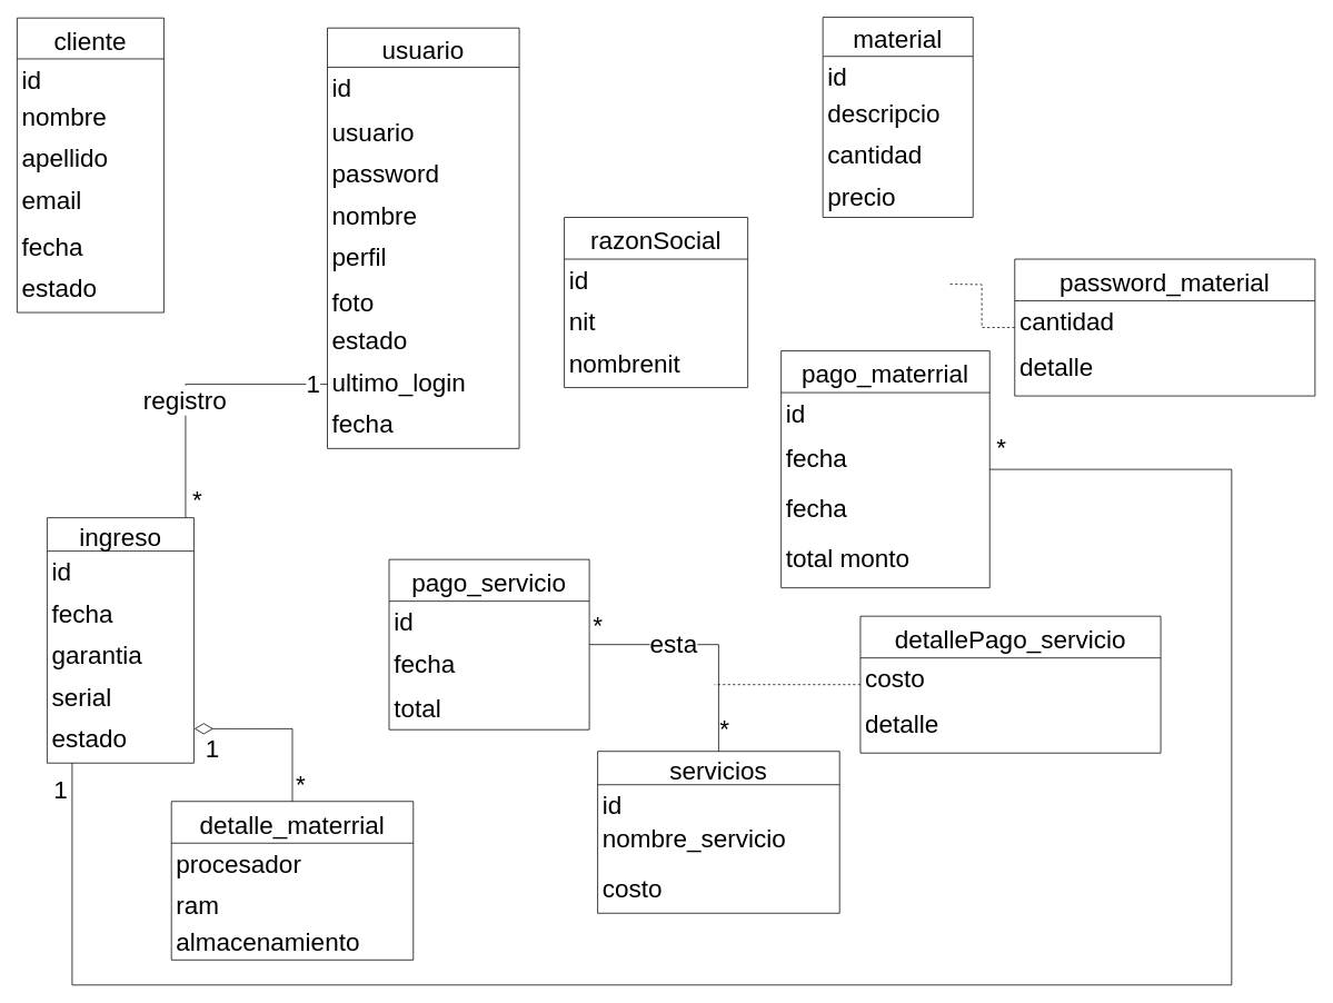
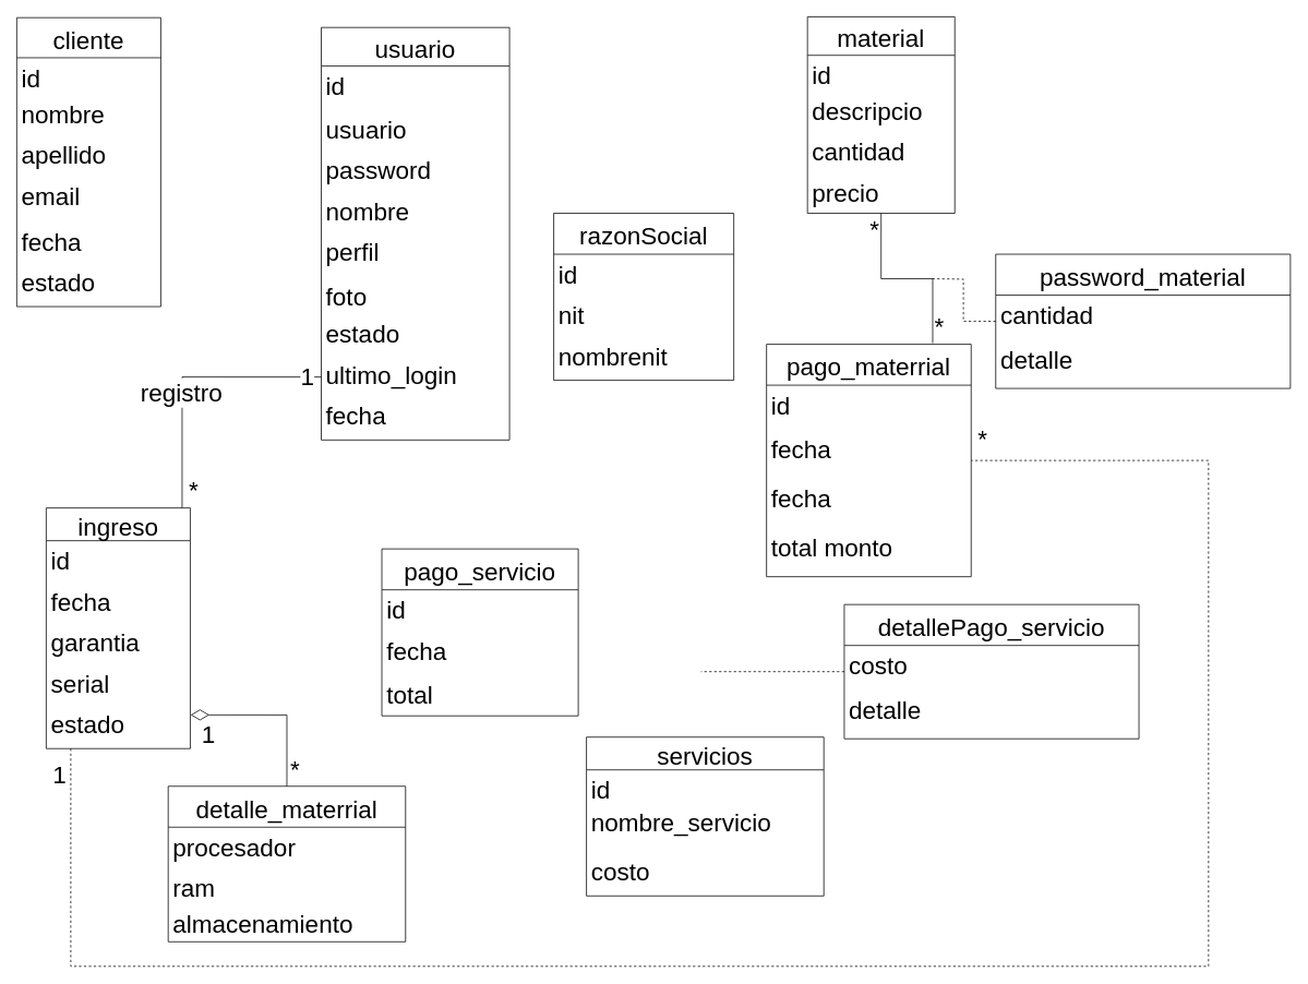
  <mxCell id="0" />
  <mxCell id="1" parent="0" />
  <mxCell id="2" value="1" style="edgeStyle=orthogonalEdgeStyle;rounded=0;orthogonalLoop=1;jettySize=auto;html=1;endArrow=none;endFill=0;fontSize=30;" parent="1" source="5" target="25" edge="1"><mxGeometry x="-0.897" relative="1" as="geometry"><mxPoint as="offset" /><Array as="points"><mxPoint x="452" y="460" /><mxPoint x="222" y="460" /></Array></mxGeometry></mxCell>
  <mxCell id="3" value="*" style="edgeLabel;html=1;align=center;verticalAlign=middle;resizable=0;points=[];fontSize=30;" parent="2" vertex="1" connectable="0"><mxGeometry x="0.859" relative="1" as="geometry"><mxPoint x="13" as="offset" /></mxGeometry></mxCell>
  <mxCell id="4" value="registro" style="edgeLabel;html=1;align=center;verticalAlign=middle;resizable=0;points=[];fontSize=30;" parent="2" vertex="1" connectable="0"><mxGeometry x="0.142" y="-2" relative="1" as="geometry"><mxPoint as="offset" /></mxGeometry></mxCell>
  <mxCell id="5" value="usuario" style="swimlane;fontStyle=0;childLayout=stackLayout;horizontal=1;startSize=47;fillColor=none;horizontalStack=0;resizeParent=1;resizeParentMax=0;resizeLast=0;collapsible=1;marginBottom=0;fontSize=30;" parent="1" vertex="1"><mxGeometry x="392" y="33" width="230" height="504" as="geometry" /></mxCell>
  <mxCell id="6" value="id    " style="text;strokeColor=none;fillColor=none;align=left;verticalAlign=top;spacingLeft=4;spacingRight=4;overflow=hidden;rotatable=0;points=[[0,0.5],[1,0.5]];portConstraint=eastwest;fontSize=30;" parent="5" vertex="1"><mxGeometry y="47" width="230" height="53" as="geometry" /></mxCell>
  <mxCell id="7" value="usuario" style="text;strokeColor=none;fillColor=none;align=left;verticalAlign=top;spacingLeft=4;spacingRight=4;overflow=hidden;rotatable=0;points=[[0,0.5],[1,0.5]];portConstraint=eastwest;fontSize=30;" parent="5" vertex="1"><mxGeometry y="100" width="230" height="50" as="geometry" /></mxCell>
  <mxCell id="8" value="password" style="text;strokeColor=none;fillColor=none;align=left;verticalAlign=top;spacingLeft=4;spacingRight=4;overflow=hidden;rotatable=0;points=[[0,0.5],[1,0.5]];portConstraint=eastwest;fontSize=30;" parent="5" vertex="1"><mxGeometry y="150" width="230" height="50" as="geometry" /></mxCell>
  <mxCell id="9" value="nombre" style="text;strokeColor=none;fillColor=none;align=left;verticalAlign=top;spacingLeft=4;spacingRight=4;overflow=hidden;rotatable=0;points=[[0,0.5],[1,0.5]];portConstraint=eastwest;fontSize=30;" parent="5" vertex="1"><mxGeometry y="200" width="230" height="50" as="geometry" /></mxCell>
  <mxCell id="10" value="perfil" style="text;strokeColor=none;fillColor=none;align=left;verticalAlign=top;spacingLeft=4;spacingRight=4;overflow=hidden;rotatable=0;points=[[0,0.5],[1,0.5]];portConstraint=eastwest;fontSize=30;" parent="5" vertex="1"><mxGeometry y="250" width="230" height="54" as="geometry" /></mxCell>
  <mxCell id="11" value="foto" style="text;strokeColor=none;fillColor=none;align=left;verticalAlign=top;spacingLeft=4;spacingRight=4;overflow=hidden;rotatable=0;points=[[0,0.5],[1,0.5]];portConstraint=eastwest;fontSize=30;" parent="5" vertex="1"><mxGeometry y="304" width="230" height="46" as="geometry" /></mxCell>
  <mxCell id="12" value="estado" style="text;strokeColor=none;fillColor=none;align=left;verticalAlign=top;spacingLeft=4;spacingRight=4;overflow=hidden;rotatable=0;points=[[0,0.5],[1,0.5]];portConstraint=eastwest;fontSize=30;" parent="5" vertex="1"><mxGeometry y="350" width="230" height="50" as="geometry" /></mxCell>
  <mxCell id="13" value="ultimo_login" style="text;strokeColor=none;fillColor=none;align=left;verticalAlign=top;spacingLeft=4;spacingRight=4;overflow=hidden;rotatable=0;points=[[0,0.5],[1,0.5]];portConstraint=eastwest;fontSize=30;" parent="5" vertex="1"><mxGeometry y="400" width="230" height="50" as="geometry" /></mxCell>
  <mxCell id="14" value="fecha" style="text;strokeColor=none;fillColor=none;align=left;verticalAlign=top;spacingLeft=4;spacingRight=4;overflow=hidden;rotatable=0;points=[[0,0.5],[1,0.5]];portConstraint=eastwest;fontSize=30;" parent="5" vertex="1"><mxGeometry y="450" width="230" height="54" as="geometry" /></mxCell>
  <mxCell id="15" value="cliente" style="swimlane;fontStyle=0;childLayout=stackLayout;horizontal=1;startSize=49;fillColor=none;horizontalStack=0;resizeParent=1;resizeParentMax=0;resizeLast=0;collapsible=1;marginBottom=0;fontSize=30;" parent="1" vertex="1"><mxGeometry x="20" y="21" width="176" height="353" as="geometry" /></mxCell>
  <mxCell id="16" value="id" style="text;strokeColor=none;fillColor=none;align=left;verticalAlign=top;spacingLeft=4;spacingRight=4;overflow=hidden;rotatable=0;points=[[0,0.5],[1,0.5]];portConstraint=eastwest;fontSize=30;" parent="15" vertex="1"><mxGeometry y="49" width="176" height="44" as="geometry" /></mxCell>
  <mxCell id="17" value="nombre" style="text;strokeColor=none;fillColor=none;align=left;verticalAlign=top;spacingLeft=4;spacingRight=4;overflow=hidden;rotatable=0;points=[[0,0.5],[1,0.5]];portConstraint=eastwest;fontSize=30;" parent="15" vertex="1"><mxGeometry y="93" width="176" height="50" as="geometry" /></mxCell>
  <mxCell id="18" value="apellido" style="text;strokeColor=none;fillColor=none;align=left;verticalAlign=top;spacingLeft=4;spacingRight=4;overflow=hidden;rotatable=0;points=[[0,0.5],[1,0.5]];portConstraint=eastwest;fontSize=30;" parent="15" vertex="1"><mxGeometry y="143" width="176" height="50" as="geometry" /></mxCell>
  <mxCell id="19" value="email" style="text;strokeColor=none;fillColor=none;align=left;verticalAlign=top;spacingLeft=4;spacingRight=4;overflow=hidden;rotatable=0;points=[[0,0.5],[1,0.5]];portConstraint=eastwest;fontSize=30;" parent="15" vertex="1"><mxGeometry y="193" width="176" height="56" as="geometry" /></mxCell>
  <mxCell id="20" value="fecha" style="text;strokeColor=none;fillColor=none;align=left;verticalAlign=top;spacingLeft=4;spacingRight=4;overflow=hidden;rotatable=0;points=[[0,0.5],[1,0.5]];portConstraint=eastwest;fontSize=30;" parent="15" vertex="1"><mxGeometry y="249" width="176" height="50" as="geometry" /></mxCell>
  <mxCell id="21" value="estado" style="text;strokeColor=none;fillColor=none;align=left;verticalAlign=top;spacingLeft=4;spacingRight=4;overflow=hidden;rotatable=0;points=[[0,0.5],[1,0.5]];portConstraint=eastwest;fontSize=30;" parent="15" vertex="1"><mxGeometry y="299" width="176" height="54" as="geometry" /></mxCell>
- <mxCell id="22" style="edgeStyle=orthogonalEdgeStyle;rounded=0;orthogonalLoop=1;jettySize=auto;html=1;endArrow=none;endFill=0;" edge="1" parent="1" source="25" target="66"><mxGeometry relative="1" as="geometry"><Array as="points"><mxPoint x="86" y="1180" /><mxPoint x="1476" y="1180" /><mxPoint x="1476" y="562" /></Array></mxGeometry></mxCell>
+ <mxCell id="22" style="edgeStyle=orthogonalEdgeStyle;rounded=0;orthogonalLoop=1;jettySize=auto;html=1;endArrow=none;endFill=0;dashed=1;" edge="1" parent="1" source="25" target="66"><mxGeometry relative="1" as="geometry"><Array as="points"><mxPoint x="86" y="1180" /><mxPoint x="1476" y="1180" /><mxPoint x="1476" y="562" /></Array></mxGeometry></mxCell>
  <mxCell id="23" value="1" style="edgeLabel;html=1;align=center;verticalAlign=middle;resizable=0;points=[];fontSize=30;" vertex="1" connectable="0" parent="22"><mxGeometry x="-0.984" y="-1" relative="1" as="geometry"><mxPoint x="-14" y="10" as="offset" /></mxGeometry></mxCell>
  <mxCell id="24" value="*" style="edgeLabel;html=1;align=center;verticalAlign=middle;resizable=0;points=[];fontSize=30;" vertex="1" connectable="0" parent="22"><mxGeometry x="0.945" y="-6" relative="1" as="geometry"><mxPoint x="-58" y="-22" as="offset" /></mxGeometry></mxCell>
  <mxCell id="25" value="ingreso" style="swimlane;fontStyle=0;childLayout=stackLayout;horizontal=1;startSize=40;fillColor=none;horizontalStack=0;resizeParent=1;resizeParentMax=0;resizeLast=0;collapsible=1;marginBottom=0;fontSize=30;" parent="1" vertex="1"><mxGeometry x="56" y="620" width="176" height="294" as="geometry" /></mxCell>
  <mxCell id="26" value="id" style="text;strokeColor=none;fillColor=none;align=left;verticalAlign=top;spacingLeft=4;spacingRight=4;overflow=hidden;rotatable=0;points=[[0,0.5],[1,0.5]];portConstraint=eastwest;fontSize=30;" parent="25" vertex="1"><mxGeometry y="40" width="176" height="50" as="geometry" /></mxCell>
  <mxCell id="27" value="fecha" style="text;strokeColor=none;fillColor=none;align=left;verticalAlign=top;spacingLeft=4;spacingRight=4;overflow=hidden;rotatable=0;points=[[0,0.5],[1,0.5]];portConstraint=eastwest;fontSize=30;" parent="25" vertex="1"><mxGeometry y="90" width="176" height="50" as="geometry" /></mxCell>
  <mxCell id="28" value="garantia" style="text;strokeColor=none;fillColor=none;align=left;verticalAlign=top;spacingLeft=4;spacingRight=4;overflow=hidden;rotatable=0;points=[[0,0.5],[1,0.5]];portConstraint=eastwest;fontSize=30;" parent="25" vertex="1"><mxGeometry y="140" width="176" height="50" as="geometry" /></mxCell>
  <mxCell id="29" value="serial" style="text;strokeColor=none;fillColor=none;align=left;verticalAlign=top;spacingLeft=4;spacingRight=4;overflow=hidden;rotatable=0;points=[[0,0.5],[1,0.5]];portConstraint=eastwest;fontSize=30;" parent="25" vertex="1"><mxGeometry y="190" width="176" height="50" as="geometry" /></mxCell>
  <mxCell id="30" value="estado" style="text;strokeColor=none;fillColor=none;align=left;verticalAlign=top;spacingLeft=4;spacingRight=4;overflow=hidden;rotatable=0;points=[[0,0.5],[1,0.5]];portConstraint=eastwest;fontSize=30;" parent="25" vertex="1"><mxGeometry y="240" width="176" height="54" as="geometry" /></mxCell>
  <mxCell id="31" value="" style="edgeStyle=orthogonalEdgeStyle;rounded=0;orthogonalLoop=1;jettySize=auto;html=1;fontSize=30;endArrow=diamondThin;endFill=0;endSize=20;entryX=1.002;entryY=0.238;entryDx=0;entryDy=0;entryPerimeter=0;" parent="1" source="34" target="30" edge="1"><mxGeometry relative="1" as="geometry" /></mxCell>
  <mxCell id="32" value="1" style="edgeLabel;html=1;align=center;verticalAlign=middle;resizable=0;points=[];fontSize=30;" parent="31" vertex="1" connectable="0"><mxGeometry x="0.377" y="-3" relative="1" as="geometry"><mxPoint x="-43" y="27" as="offset" /></mxGeometry></mxCell>
  <mxCell id="33" value="*" style="edgeLabel;html=1;align=center;verticalAlign=middle;resizable=0;points=[];fontSize=30;" parent="31" vertex="1" connectable="0"><mxGeometry x="-0.796" y="2" relative="1" as="geometry"><mxPoint x="11" y="-1" as="offset" /></mxGeometry></mxCell>
  <mxCell id="34" value="detalle_materrial" style="swimlane;fontStyle=0;childLayout=stackLayout;horizontal=1;startSize=50;fillColor=none;horizontalStack=0;resizeParent=1;resizeParentMax=0;resizeLast=0;collapsible=1;marginBottom=0;fontSize=30;" parent="1" vertex="1"><mxGeometry x="205" y="960" width="290" height="190" as="geometry" /></mxCell>
  <mxCell id="35" value="procesador" style="text;strokeColor=none;fillColor=none;align=left;verticalAlign=top;spacingLeft=4;spacingRight=4;overflow=hidden;rotatable=0;points=[[0,0.5],[1,0.5]];portConstraint=eastwest;fontSize=30;" parent="34" vertex="1"><mxGeometry y="50" width="290" height="50" as="geometry" /></mxCell>
  <mxCell id="36" value="ram" style="text;strokeColor=none;fillColor=none;align=left;verticalAlign=top;spacingLeft=4;spacingRight=4;overflow=hidden;rotatable=0;points=[[0,0.5],[1,0.5]];portConstraint=eastwest;fontSize=30;" parent="34" vertex="1"><mxGeometry y="100" width="290" height="44" as="geometry" /></mxCell>
  <mxCell id="37" value="almacenamiento" style="text;strokeColor=none;fillColor=none;align=left;verticalAlign=top;spacingLeft=4;spacingRight=4;overflow=hidden;rotatable=0;points=[[0,0.5],[1,0.5]];portConstraint=eastwest;fontSize=30;" parent="34" vertex="1"><mxGeometry y="144" width="290" height="46" as="geometry" /></mxCell>
- <mxCell id="38" style="edgeStyle=orthogonalEdgeStyle;rounded=0;orthogonalLoop=1;jettySize=auto;html=1;fontSize=30;endArrow=none;endFill=0;" parent="1" source="42" target="46" edge="1"><mxGeometry relative="1" as="geometry" /></mxCell>
- <mxCell id="39" value="*" style="edgeLabel;html=1;align=center;verticalAlign=middle;resizable=0;points=[];fontSize=30;" parent="38" vertex="1" connectable="0"><mxGeometry x="-0.865" y="-1" relative="1" as="geometry"><mxPoint x="-10" y="-26" as="offset" /></mxGeometry></mxCell>
- <mxCell id="40" value="*" style="edgeLabel;html=1;align=center;verticalAlign=middle;resizable=0;points=[];fontSize=30;" parent="38" vertex="1" connectable="0"><mxGeometry x="0.864" y="-2" relative="1" as="geometry"><mxPoint x="8" y="-10" as="offset" /></mxGeometry></mxCell>
- <mxCell id="41" value="esta" style="edgeLabel;html=1;align=center;verticalAlign=middle;resizable=0;points=[];fontSize=30;" parent="38" vertex="1" connectable="0"><mxGeometry x="-0.165" relative="1" as="geometry"><mxPoint x="-18" y="-2" as="offset" /></mxGeometry></mxCell>
  <mxCell id="42" value="pago_servicio" style="swimlane;fontStyle=0;childLayout=stackLayout;horizontal=1;startSize=50;fillColor=none;horizontalStack=0;resizeParent=1;resizeParentMax=0;resizeLast=0;collapsible=1;marginBottom=0;fontSize=30;" parent="1" vertex="1"><mxGeometry x="466" y="670" width="240" height="204" as="geometry" /></mxCell>
  <mxCell id="43" value="id" style="text;strokeColor=none;fillColor=none;align=left;verticalAlign=top;spacingLeft=4;spacingRight=4;overflow=hidden;rotatable=0;points=[[0,0.5],[1,0.5]];portConstraint=eastwest;fontSize=30;" parent="42" vertex="1"><mxGeometry y="50" width="240" height="50" as="geometry" /></mxCell>
  <mxCell id="44" value="fecha" style="text;strokeColor=none;fillColor=none;align=left;verticalAlign=top;spacingLeft=4;spacingRight=4;overflow=hidden;rotatable=0;points=[[0,0.5],[1,0.5]];portConstraint=eastwest;fontSize=30;" parent="42" vertex="1"><mxGeometry y="100" width="240" height="54" as="geometry" /></mxCell>
  <mxCell id="45" value="total" style="text;strokeColor=none;fillColor=none;align=left;verticalAlign=top;spacingLeft=4;spacingRight=4;overflow=hidden;rotatable=0;points=[[0,0.5],[1,0.5]];portConstraint=eastwest;fontSize=30;" parent="42" vertex="1"><mxGeometry y="154" width="240" height="50" as="geometry" /></mxCell>
  <mxCell id="46" value="servicios" style="swimlane;fontStyle=0;childLayout=stackLayout;horizontal=1;startSize=40;fillColor=none;horizontalStack=0;resizeParent=1;resizeParentMax=0;resizeLast=0;collapsible=1;marginBottom=0;fontSize=30;" parent="1" vertex="1"><mxGeometry x="716" y="900" width="290" height="194" as="geometry" /></mxCell>
  <mxCell id="47" value="id    " style="text;strokeColor=none;fillColor=none;align=left;verticalAlign=top;spacingLeft=4;spacingRight=4;overflow=hidden;rotatable=0;points=[[0,0.5],[1,0.5]];portConstraint=eastwest;fontSize=30;" parent="46" vertex="1"><mxGeometry y="40" width="290" height="40" as="geometry" /></mxCell>
  <mxCell id="48" value="nombre_servicio" style="text;strokeColor=none;fillColor=none;align=left;verticalAlign=top;spacingLeft=4;spacingRight=4;overflow=hidden;rotatable=0;points=[[0,0.5],[1,0.5]];portConstraint=eastwest;fontSize=30;" parent="46" vertex="1"><mxGeometry y="80" width="290" height="60" as="geometry" /></mxCell>
  <mxCell id="49" value="costo" style="text;strokeColor=none;fillColor=none;align=left;verticalAlign=top;spacingLeft=4;spacingRight=4;overflow=hidden;rotatable=0;points=[[0,0.5],[1,0.5]];portConstraint=eastwest;fontSize=30;" parent="46" vertex="1"><mxGeometry y="140" width="290" height="54" as="geometry" /></mxCell>
  <mxCell id="50" style="edgeStyle=orthogonalEdgeStyle;rounded=0;orthogonalLoop=1;jettySize=auto;html=1;dashed=1;fontSize=30;endArrow=none;endFill=0;endSize=20;" edge="1" parent="1" source="51"><mxGeometry relative="1" as="geometry"><mxPoint x="1136" y="340" as="targetPoint" /></mxGeometry></mxCell>
  <mxCell id="51" value="password_material" style="swimlane;fontStyle=0;childLayout=stackLayout;horizontal=1;startSize=50;fillColor=none;horizontalStack=0;resizeParent=1;resizeParentMax=0;resizeLast=0;collapsible=1;marginBottom=0;fontSize=30;" parent="1" vertex="1"><mxGeometry x="1216" y="310" width="360" height="164" as="geometry" /></mxCell>
  <mxCell id="52" value="cantidad" style="text;strokeColor=none;fillColor=none;align=left;verticalAlign=top;spacingLeft=4;spacingRight=4;overflow=hidden;rotatable=0;points=[[0,0.5],[1,0.5]];portConstraint=eastwest;fontSize=30;" parent="51" vertex="1"><mxGeometry y="50" width="360" height="54" as="geometry" /></mxCell>
  <mxCell id="53" value="detalle" style="text;strokeColor=none;fillColor=none;align=left;verticalAlign=top;spacingLeft=4;spacingRight=4;overflow=hidden;rotatable=0;points=[[0,0.5],[1,0.5]];portConstraint=eastwest;fontSize=30;" parent="51" vertex="1"><mxGeometry y="104" width="360" height="60" as="geometry" /></mxCell>
  <mxCell id="54" value="razonSocial" style="swimlane;fontStyle=0;childLayout=stackLayout;horizontal=1;startSize=50;fillColor=none;horizontalStack=0;resizeParent=1;resizeParentMax=0;resizeLast=0;collapsible=1;marginBottom=0;fontSize=30;" parent="1" vertex="1"><mxGeometry x="676" y="260" width="220" height="204" as="geometry" /></mxCell>
  <mxCell id="55" value="id" style="text;strokeColor=none;fillColor=none;align=left;verticalAlign=top;spacingLeft=4;spacingRight=4;overflow=hidden;rotatable=0;points=[[0,0.5],[1,0.5]];portConstraint=eastwest;fontSize=30;" parent="54" vertex="1"><mxGeometry y="50" width="220" height="50" as="geometry" /></mxCell>
  <mxCell id="56" value="nit" style="text;strokeColor=none;fillColor=none;align=left;verticalAlign=top;spacingLeft=4;spacingRight=4;overflow=hidden;rotatable=0;points=[[0,0.5],[1,0.5]];portConstraint=eastwest;fontSize=30;" parent="54" vertex="1"><mxGeometry y="100" width="220" height="50" as="geometry" /></mxCell>
  <mxCell id="57" value="nombrenit" style="text;strokeColor=none;fillColor=none;align=left;verticalAlign=top;spacingLeft=4;spacingRight=4;overflow=hidden;rotatable=0;points=[[0,0.5],[1,0.5]];portConstraint=eastwest;fontSize=30;" parent="54" vertex="1"><mxGeometry y="150" width="220" height="54" as="geometry" /></mxCell>
  <mxCell id="58" value="material" style="swimlane;fontStyle=0;childLayout=stackLayout;horizontal=1;startSize=47;fillColor=none;horizontalStack=0;resizeParent=1;resizeParentMax=0;resizeLast=0;collapsible=1;marginBottom=0;fontSize=30;" parent="1" vertex="1"><mxGeometry x="986" y="20" width="180" height="240" as="geometry" /></mxCell>
  <mxCell id="59" value="id" style="text;strokeColor=none;fillColor=none;align=left;verticalAlign=top;spacingLeft=4;spacingRight=4;overflow=hidden;rotatable=0;points=[[0,0.5],[1,0.5]];portConstraint=eastwest;fontSize=30;" parent="58" vertex="1"><mxGeometry y="47" width="180" height="43" as="geometry" /></mxCell>
  <mxCell id="60" value="descripcio" style="text;strokeColor=none;fillColor=none;align=left;verticalAlign=top;spacingLeft=4;spacingRight=4;overflow=hidden;rotatable=0;points=[[0,0.5],[1,0.5]];portConstraint=eastwest;fontSize=30;" parent="58" vertex="1"><mxGeometry y="90" width="180" height="50" as="geometry" /></mxCell>
  <mxCell id="61" value="cantidad" style="text;strokeColor=none;fillColor=none;align=left;verticalAlign=top;spacingLeft=4;spacingRight=4;overflow=hidden;rotatable=0;points=[[0,0.5],[1,0.5]];portConstraint=eastwest;fontSize=30;" parent="58" vertex="1"><mxGeometry y="140" width="180" height="50" as="geometry" /></mxCell>
  <mxCell id="62" value="precio" style="text;strokeColor=none;fillColor=none;align=left;verticalAlign=top;spacingLeft=4;spacingRight=4;overflow=hidden;rotatable=0;points=[[0,0.5],[1,0.5]];portConstraint=eastwest;fontSize=30;" parent="58" vertex="1"><mxGeometry y="190" width="180" height="50" as="geometry" /></mxCell>
+ <mxCell id="63" style="edgeStyle=orthogonalEdgeStyle;rounded=0;orthogonalLoop=1;jettySize=auto;html=1;fontSize=30;endArrow=none;endFill=0;exitX=0.812;exitY=-0.005;exitDx=0;exitDy=0;exitPerimeter=0;" edge="1" parent="1" source="66" target="58"><mxGeometry relative="1" as="geometry"><Array as="points"><mxPoint x="1139" y="340" /><mxPoint x="1076" y="340" /></Array></mxGeometry></mxCell>
+ <mxCell id="64" value="*" style="edgeLabel;html=1;align=center;verticalAlign=middle;resizable=0;points=[];fontSize=30;" vertex="1" connectable="0" parent="63"><mxGeometry x="0.931" y="2" relative="1" as="geometry"><mxPoint x="-7" y="12" as="offset" /></mxGeometry></mxCell>
+ <mxCell id="65" value="*" style="edgeLabel;html=1;align=center;verticalAlign=middle;resizable=0;points=[];fontSize=30;" vertex="1" connectable="0" parent="63"><mxGeometry x="-0.793" y="2" relative="1" as="geometry"><mxPoint x="9" y="2" as="offset" /></mxGeometry></mxCell>
  <mxCell id="66" value="pago_materrial" style="swimlane;fontStyle=0;childLayout=stackLayout;horizontal=1;startSize=50;fillColor=none;horizontalStack=0;resizeParent=1;resizeParentMax=0;resizeLast=0;collapsible=1;marginBottom=0;fontSize=30;" parent="1" vertex="1"><mxGeometry x="936" y="420" width="250" height="284" as="geometry" /></mxCell>
  <mxCell id="67" value="id" style="text;strokeColor=none;fillColor=none;align=left;verticalAlign=top;spacingLeft=4;spacingRight=4;overflow=hidden;rotatable=0;points=[[0,0.5],[1,0.5]];portConstraint=eastwest;fontSize=30;" parent="66" vertex="1"><mxGeometry y="50" width="250" height="54" as="geometry" /></mxCell>
  <mxCell id="68" value="fecha" style="text;strokeColor=none;fillColor=none;align=left;verticalAlign=top;spacingLeft=4;spacingRight=4;overflow=hidden;rotatable=0;points=[[0,0.5],[1,0.5]];portConstraint=eastwest;fontSize=30;" parent="66" vertex="1"><mxGeometry y="104" width="250" height="60" as="geometry" /></mxCell>
  <mxCell id="69" value="fecha" style="text;strokeColor=none;fillColor=none;align=left;verticalAlign=top;spacingLeft=4;spacingRight=4;overflow=hidden;rotatable=0;points=[[0,0.5],[1,0.5]];portConstraint=eastwest;fontSize=30;" parent="66" vertex="1"><mxGeometry y="164" width="250" height="60" as="geometry" /></mxCell>
  <mxCell id="70" value="total monto" style="text;strokeColor=none;fillColor=none;align=left;verticalAlign=top;spacingLeft=4;spacingRight=4;overflow=hidden;rotatable=0;points=[[0,0.5],[1,0.5]];portConstraint=eastwest;fontSize=30;" parent="66" vertex="1"><mxGeometry y="224" width="250" height="60" as="geometry" /></mxCell>
  <mxCell id="71" style="edgeStyle=orthogonalEdgeStyle;rounded=0;orthogonalLoop=1;jettySize=auto;html=1;dashed=1;fontSize=30;endArrow=none;endFill=0;endSize=20;" edge="1" parent="1" source="72"><mxGeometry relative="1" as="geometry"><mxPoint x="856" y="820" as="targetPoint" /></mxGeometry></mxCell>
  <mxCell id="72" value="detallePago_servicio" style="swimlane;fontStyle=0;childLayout=stackLayout;horizontal=1;startSize=50;fillColor=none;horizontalStack=0;resizeParent=1;resizeParentMax=0;resizeLast=0;collapsible=1;marginBottom=0;fontSize=30;" vertex="1" parent="1"><mxGeometry x="1031" y="738" width="360" height="164" as="geometry" /></mxCell>
  <mxCell id="73" value="costo" style="text;strokeColor=none;fillColor=none;align=left;verticalAlign=top;spacingLeft=4;spacingRight=4;overflow=hidden;rotatable=0;points=[[0,0.5],[1,0.5]];portConstraint=eastwest;fontSize=30;" vertex="1" parent="72"><mxGeometry y="50" width="360" height="54" as="geometry" /></mxCell>
  <mxCell id="74" value="detalle" style="text;strokeColor=none;fillColor=none;align=left;verticalAlign=top;spacingLeft=4;spacingRight=4;overflow=hidden;rotatable=0;points=[[0,0.5],[1,0.5]];portConstraint=eastwest;fontSize=30;" vertex="1" parent="72"><mxGeometry y="104" width="360" height="60" as="geometry" /></mxCell>
